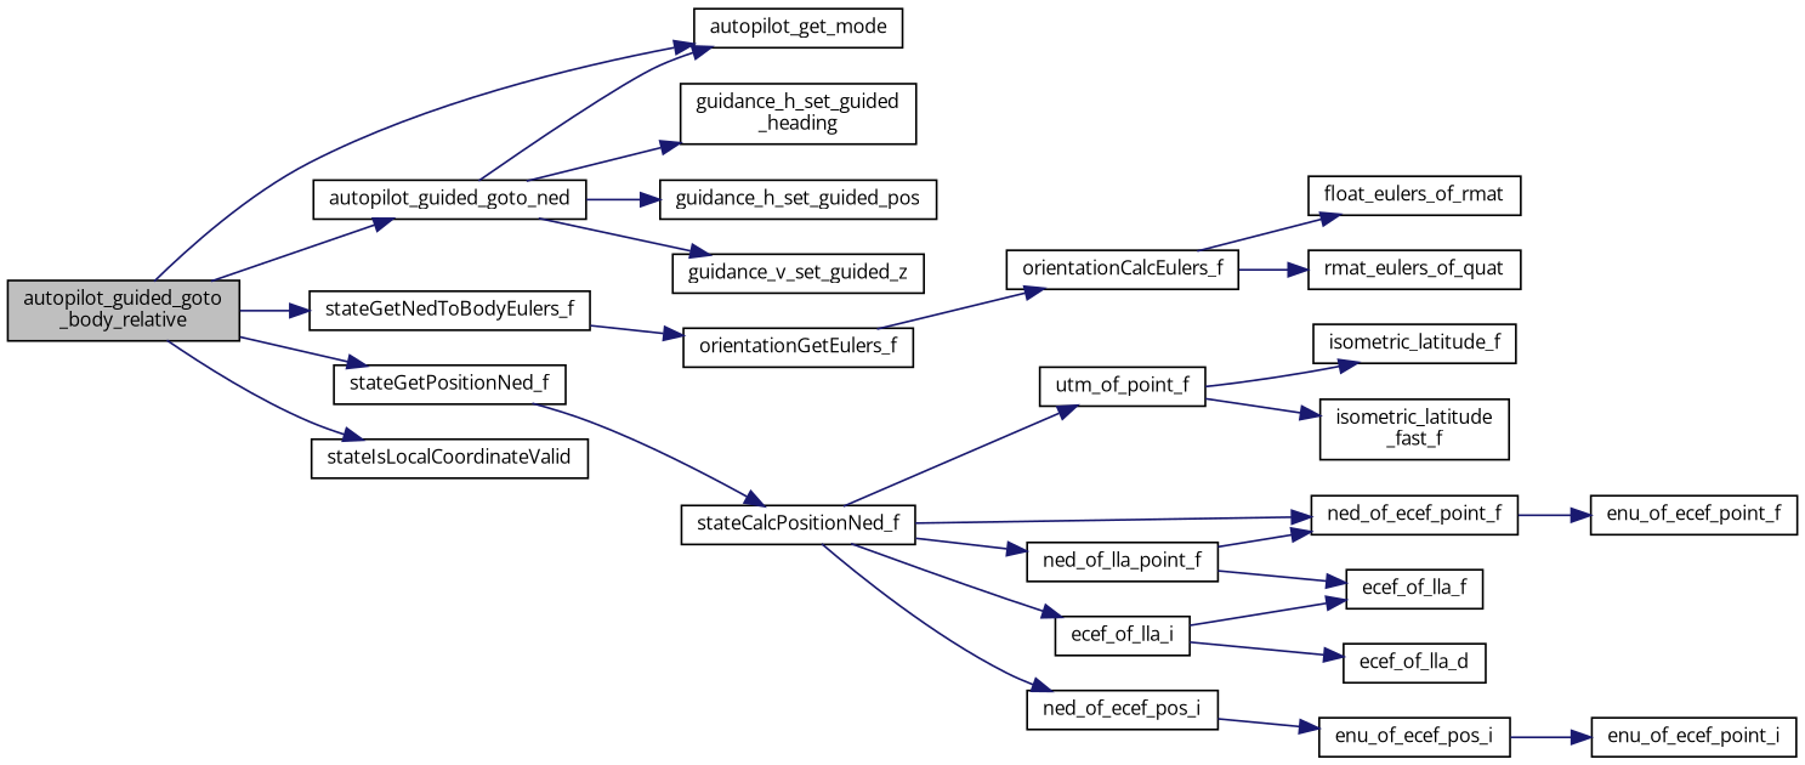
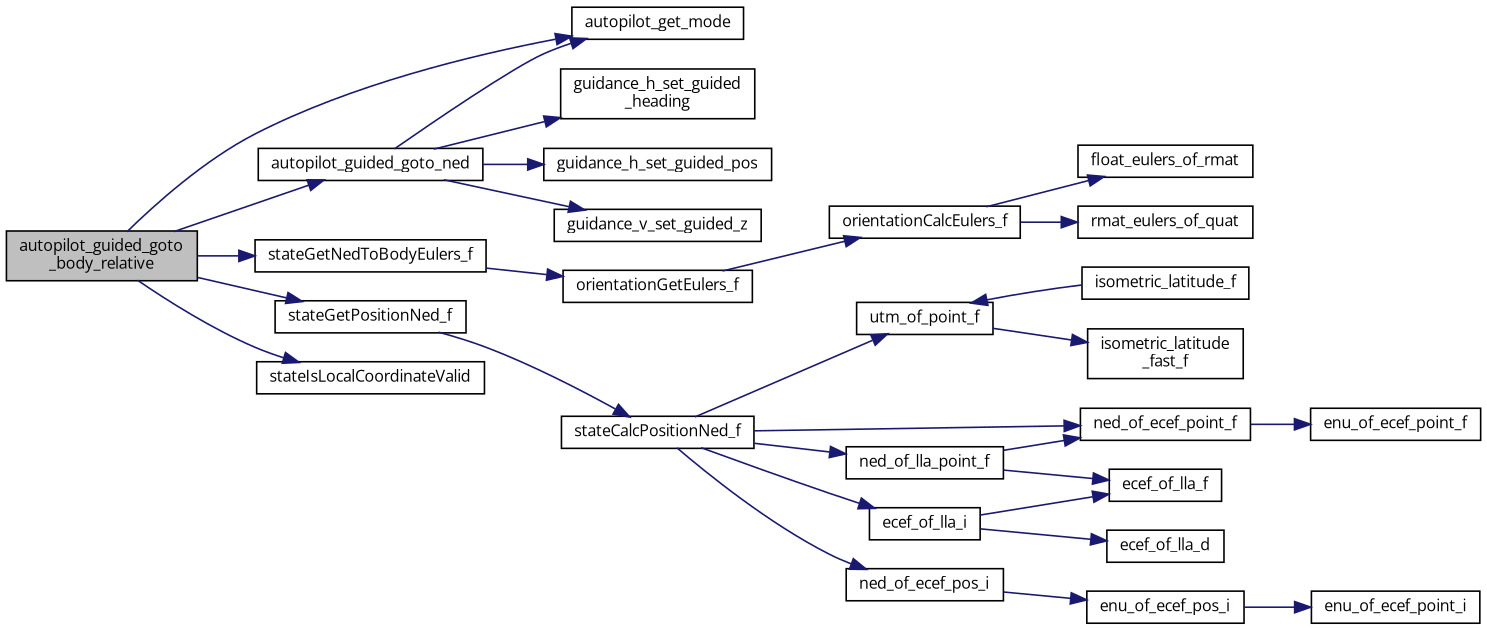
  digraph {
    fontname="Open Sans"
    rankdir=LR
    node [color=black fillcolor=white fontname="Open Sans" fontsize=10 shape=record style=filled]
    edge [color=midnightblue fontname="Open Sans" fontsize=10 labelfontname=FreeSans labelfontsize=10 style=solid]
    n1 [fillcolor=grey75 fontcolor=black height=0.2 label="autopilot_guided_goto\l_body_relative" width=0.4]
    n2 [height=0.2 label=autopilot_get_mode width=0.4]
    n3 [height=0.2 label=autopilot_guided_goto_ned width=0.4]
    n4 [height=0.2 label=stateGetNedToBodyEulers_f width=0.4]
    n5 [height=0.2 label=stateGetPositionNed_f width=0.4]
    n6 [height=0.2 label=stateIsLocalCoordinateValid width=0.4]
    n7 [height=0.2 label="guidance_h_set_guided\l_heading" width=0.4]
    n8 [height=0.2 label=guidance_h_set_guided_pos width=0.4]
    n9 [height=0.2 label=guidance_v_set_guided_z width=0.4]
    n10 [height=0.2 label=orientationGetEulers_f width=0.4]
    n11 [height=0.2 label=stateCalcPositionNed_f width=0.4]
    n12 [height=0.2 label=orientationCalcEulers_f width=0.4]
    n13 [height=0.2 label=float_eulers_of_rmat width=0.4]
    n14 [height=0.2 label=rmat_eulers_of_quat width=0.4]
    n15 [height=0.2 label=ned_of_ecef_point_f width=0.4]
    n16 [height=0.2 label=ned_of_ecef_pos_i width=0.4]
    n17 [height=0.2 label=ned_of_lla_point_f width=0.4]
    n18 [height=0.2 label=ecef_of_lla_i width=0.4]
    n19 [height=0.2 label=utm_of_point_f width=0.4]
    n20 [height=0.2 label=enu_of_ecef_point_f width=0.4]
    n21 [height=0.2 label=enu_of_ecef_pos_i width=0.4]
    n22 [height=0.2 label=ecef_of_lla_f width=0.4]
    n23 [height=0.2 label=ecef_of_lla_d width=0.4]
    n24 [height=0.2 label=isometric_latitude_f width=0.4]
    n25 [height=0.2 label="isometric_latitude\l_fast_f" width=0.4]
    n26 [height=0.2 label=enu_of_ecef_point_i width=0.4]
    n1 -> n2
    n1 -> n3
    n1 -> n4
    n1 -> n5
    n1 -> n6
    n3 -> n2
    n3 -> n7
    n3 -> n8
    n3 -> n9
    n4 -> n10
    n5 -> n11
    n10 -> n12
    n11 -> n15
    n11 -> n16
    n11 -> n17
    n11 -> n18
    n11 -> n19
    n12 -> n13
    n12 -> n14
    n15 -> n20
    n16 -> n21
    n17 -> n15
    n17 -> n22
    n18 -> n22
    n18 -> n23
-   n19 -> n24
+   n24 -> n19
    n19 -> n25
    n21 -> n26
  }
